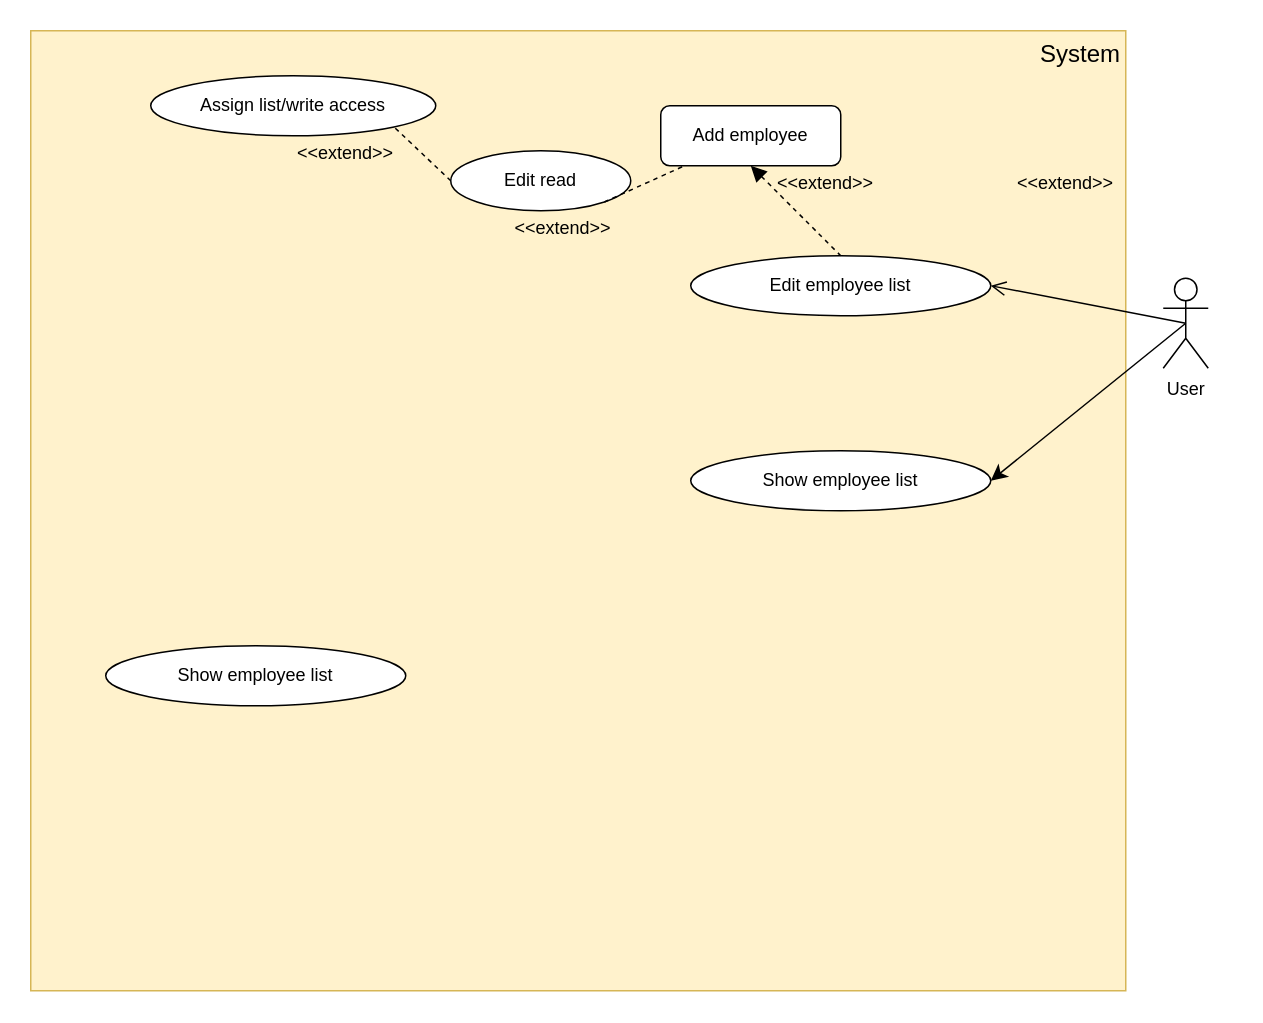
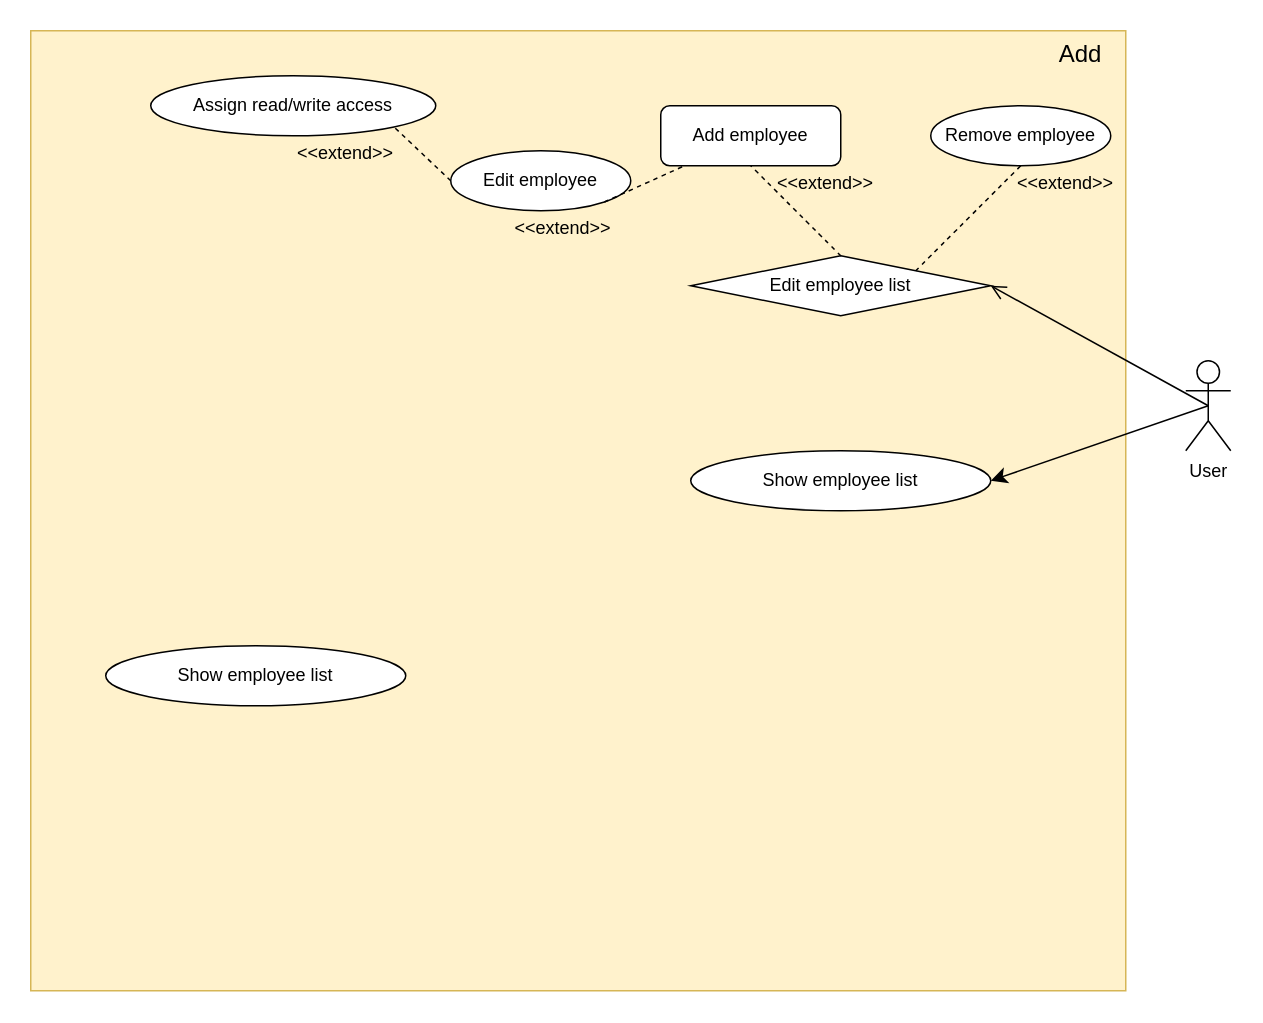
  <mxCell id="0" />
  <mxCell id="1" parent="0" />
  <mxCell id="2" value="" style="rounded=0;whiteSpace=wrap;html=1;fillColor=#fff2cc;strokeColor=#d6b656;" parent="1" vertex="1"><mxGeometry width="730" height="640" as="geometry" x="20" y="20" /></mxCell>
- <mxCell id="3" value="System" style="text;html=1;align=center;verticalAlign=middle;whiteSpace=wrap;rounded=0;fontSize=16;" parent="1" vertex="1"><mxGeometry x="690" width="60" height="30" as="geometry" y="20" /></mxCell>
+ <mxCell id="3" value="Add" style="text;html=1;align=center;verticalAlign=middle;whiteSpace=wrap;rounded=0;fontSize=16;" parent="1" vertex="1"><mxGeometry x="690" width="60" height="30" as="geometry" y="20" /></mxCell>
  <mxCell id="4" style="edgeStyle=none;curved=1;rounded=0;orthogonalLoop=1;jettySize=auto;html=1;exitX=0.5;exitY=0.5;exitDx=0;exitDy=0;exitPerimeter=0;entryX=1;entryY=0.5;entryDx=0;entryDy=0;fontSize=12;startSize=8;endSize=8;endArrow=open;" parent="1" source="6" target="9" edge="1"><mxGeometry relative="1" as="geometry" /></mxCell>
  <mxCell id="5" style="edgeStyle=none;curved=1;rounded=0;orthogonalLoop=1;jettySize=auto;html=1;exitX=0.5;exitY=0.5;exitDx=0;exitDy=0;exitPerimeter=0;entryX=1;entryY=0.5;entryDx=0;entryDy=0;fontSize=12;startSize=8;endSize=8;" parent="1" source="6" target="7" edge="1"><mxGeometry relative="1" as="geometry" /></mxCell>
- <mxCell id="6" value="&lt;div&gt;User&lt;br&gt;&lt;/div&gt;" style="shape=umlActor;verticalLabelPosition=bottom;verticalAlign=top;html=1;outlineConnect=0;" parent="1" vertex="1"><mxGeometry x="775" y="185" width="30" height="60" as="geometry" /></mxCell>
+ <mxCell id="6" value="&lt;div&gt;User&lt;br&gt;&lt;/div&gt;" style="shape=umlActor;verticalLabelPosition=bottom;verticalAlign=top;html=1;outlineConnect=0;" parent="1" vertex="1"><mxGeometry x="790" y="240" width="30" height="60" as="geometry" /></mxCell>
  <mxCell id="7" value="Show employee list" style="ellipse;whiteSpace=wrap;html=1;" parent="1" vertex="1"><mxGeometry x="460" y="300" width="200" height="40" as="geometry" /></mxCell>
- <mxCell id="8" value="Assign list/write access" style="ellipse;whiteSpace=wrap;html=1;" parent="1" vertex="1"><mxGeometry x="100" y="50" width="190" height="40" as="geometry" /></mxCell>
- <mxCell id="9" value="Edit employee list" style="ellipse;whiteSpace=wrap;html=1;" parent="1" vertex="1"><mxGeometry x="460" y="170" width="200" height="40" as="geometry" /></mxCell>
+ <mxCell id="8" value="Assign read/write access" style="ellipse;whiteSpace=wrap;html=1;" parent="1" vertex="1"><mxGeometry x="100" y="50" width="190" height="40" as="geometry" /></mxCell>
+ <mxCell id="9" value="Edit employee list" style="rhombus;whiteSpace=wrap;html=1;" parent="1" vertex="1"><mxGeometry x="460" y="170" width="200" height="40" as="geometry" /></mxCell>
  <mxCell id="10" value="" style="endArrow=none;dashed=1;html=1;rounded=0;fontSize=12;startSize=8;endSize=8;curved=1;entryX=1;entryY=1;entryDx=0;entryDy=0;exitX=0;exitY=0.5;exitDx=0;exitDy=0;" parent="1" source="15" target="8" edge="1"><mxGeometry width="50" height="50" relative="1" as="geometry"><mxPoint x="480" y="170" as="sourcePoint" /><mxPoint x="530" y="120" as="targetPoint" /></mxGeometry></mxCell>
  <mxCell id="11" value="Add employee" style="whiteSpace=wrap;html=1;rounded=1;" parent="1" vertex="1"><mxGeometry x="440" y="70" width="120" height="40" as="geometry" /></mxCell>
- <mxCell id="12" value="" style="endArrow=block;dashed=1;html=1;rounded=0;fontSize=12;startSize=8;endSize=8;curved=1;entryX=0.5;entryY=1;entryDx=0;entryDy=0;exitX=0.5;exitY=0;exitDx=0;exitDy=0;" parent="1" source="9" target="11" edge="1"><mxGeometry width="50" height="50" relative="1" as="geometry"><mxPoint x="420" y="200" as="sourcePoint" /><mxPoint x="470" y="150" as="targetPoint" /></mxGeometry></mxCell>
- <mxCell id="15" value="&lt;div&gt;Edit read&lt;/div&gt;" style="ellipse;whiteSpace=wrap;html=1;" parent="1" vertex="1"><mxGeometry x="300" y="100" width="120" height="40" as="geometry" /></mxCell>
+ <mxCell id="12" value="" style="endArrow=none;dashed=1;html=1;rounded=0;fontSize=12;startSize=8;endSize=8;curved=1;entryX=0.5;entryY=1;entryDx=0;entryDy=0;exitX=0.5;exitY=0;exitDx=0;exitDy=0;" parent="1" source="9" target="11" edge="1"><mxGeometry width="50" height="50" relative="1" as="geometry"><mxPoint x="420" y="200" as="sourcePoint" /><mxPoint x="470" y="150" as="targetPoint" /></mxGeometry></mxCell>
+ <mxCell id="13" value="Remove employee" style="ellipse;whiteSpace=wrap;html=1;" parent="1" vertex="1"><mxGeometry x="620" y="70" width="120" height="40" as="geometry" /></mxCell>
+ <mxCell id="14" value="" style="endArrow=none;dashed=1;html=1;rounded=0;fontSize=12;startSize=8;endSize=8;curved=1;entryX=0.5;entryY=1;entryDx=0;entryDy=0;exitX=1;exitY=0;exitDx=0;exitDy=0;" parent="1" source="9" target="13" edge="1"><mxGeometry width="50" height="50" relative="1" as="geometry"><mxPoint x="400" y="240" as="sourcePoint" /><mxPoint x="450" y="190" as="targetPoint" /></mxGeometry></mxCell>
+ <mxCell id="15" value="&lt;div&gt;Edit employee&lt;/div&gt;" style="ellipse;whiteSpace=wrap;html=1;" parent="1" vertex="1"><mxGeometry x="300" y="100" width="120" height="40" as="geometry" /></mxCell>
  <mxCell id="16" value="" style="endArrow=none;dashed=1;html=1;rounded=0;fontSize=12;startSize=8;endSize=8;curved=1;exitX=1;exitY=1;exitDx=0;exitDy=0;" parent="1" source="15" target="11" edge="1"><mxGeometry width="50" height="50" relative="1" as="geometry"><mxPoint x="380" y="230" as="sourcePoint" /><mxPoint x="430" y="180" as="targetPoint" /></mxGeometry></mxCell>
  <mxCell id="17" value="Show employee list" style="ellipse;whiteSpace=wrap;html=1;" parent="1" vertex="1"><mxGeometry x="70" y="430" width="200" height="40" as="geometry" /></mxCell>
  <mxCell id="18" value="&lt;font style=&quot;font-size: 12px;&quot;&gt;&amp;lt;&amp;lt;extend&amp;gt;&amp;gt;&lt;/font&gt;" style="text;html=1;align=center;verticalAlign=middle;whiteSpace=wrap;rounded=0;fontSize=16;" parent="1" vertex="1"><mxGeometry x="335" y="140" width="80" height="20" as="geometry" /></mxCell>
  <mxCell id="19" value="&lt;font style=&quot;font-size: 12px;&quot;&gt;&amp;lt;&amp;lt;extend&amp;gt;&amp;gt;&lt;/font&gt;" style="text;html=1;align=center;verticalAlign=middle;whiteSpace=wrap;rounded=0;fontSize=16;" parent="1" vertex="1"><mxGeometry x="190" y="90" width="80" height="20" as="geometry" /></mxCell>
  <mxCell id="20" value="&lt;font style=&quot;font-size: 12px;&quot;&gt;&amp;lt;&amp;lt;extend&amp;gt;&amp;gt;&lt;/font&gt;" style="text;html=1;align=center;verticalAlign=middle;whiteSpace=wrap;rounded=0;fontSize=16;" parent="1" vertex="1"><mxGeometry x="510" y="110" width="80" height="20" as="geometry" /></mxCell>
  <mxCell id="21" value="&lt;font style=&quot;font-size: 12px;&quot;&gt;&amp;lt;&amp;lt;extend&amp;gt;&amp;gt;&lt;/font&gt;" style="text;html=1;align=center;verticalAlign=middle;whiteSpace=wrap;rounded=0;fontSize=16;" parent="1" vertex="1"><mxGeometry x="670" y="110" width="80" height="20" as="geometry" /></mxCell>
